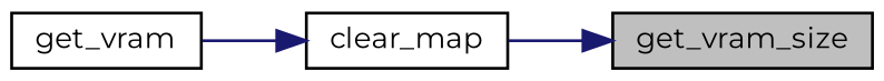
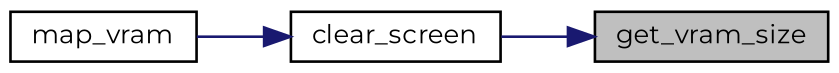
  digraph {
    fontname=Montserrat
    rankdir=RL
    node [color=black fillcolor=white fontname=Montserrat fontsize=10 shape=record style=filled]
    edge [color=midnightblue dir=back fontname=Montserrat fontsize=10 labelfontname=Helvetica labelfontsize=10 style=solid]
    n1 [fillcolor=grey75 fontcolor=black height=0.2 label=get_vram_size width=0.4]
-   n2 [height=0.2 label=clear_map width=0.4]
-   n3 [height=0.2 label=get_vram width=0.4]
+   n2 [height=0.2 label=clear_screen width=0.4]
+   n3 [height=0.2 label=map_vram width=0.4]
    n1 -> n2
    n2 -> n3
  }
